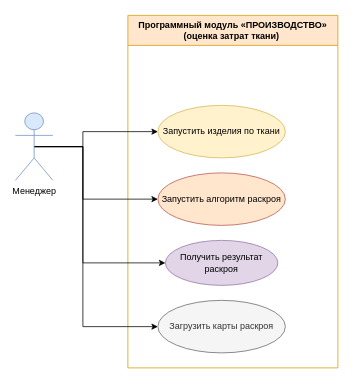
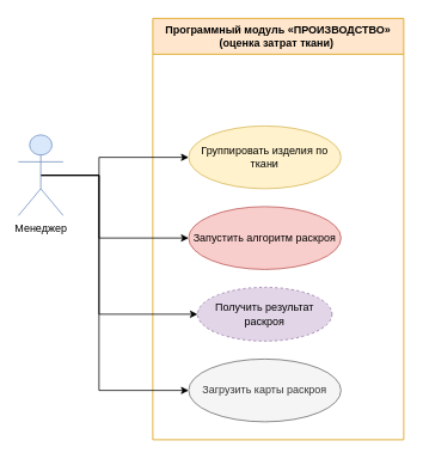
  <mxCell id="0" />
  <mxCell id="1" parent="0" />
  <mxCell id="2" value="Программный модуль «ПРОИЗВОДСТВО» (оценка затрат ткани)&amp;nbsp;" style="swimlane;whiteSpace=wrap;html=1;startSize=40;fillColor=#ffe6cc;strokeColor=#d79b00;" vertex="1" parent="1"><mxGeometry x="170" width="280" height="470" as="geometry" y="20" /></mxCell>
- <mxCell id="3" value="Запустить изделия по ткани" style="ellipse;whiteSpace=wrap;html=1;fillColor=#fff2cc;strokeColor=#d6b656;" vertex="1" parent="2"><mxGeometry x="40" y="120" width="170" height="70" as="geometry" /></mxCell>
- <mxCell id="4" value="Получить результат раскроя" style="ellipse;whiteSpace=wrap;html=1;fillColor=#e1d5e7;strokeColor=#9673a6;" vertex="1" parent="2"><mxGeometry x="50" y="300" width="150" height="60" as="geometry" /></mxCell>
- <mxCell id="5" value="Запустить алгоритм раскроя" style="ellipse;whiteSpace=wrap;html=1;fillColor=#ffe6cc;strokeColor=#b85450;" vertex="1" parent="2"><mxGeometry x="40" y="210" width="170" height="70" as="geometry" /></mxCell>
+ <mxCell id="3" value="Группировать изделия по ткани" style="ellipse;whiteSpace=wrap;html=1;fillColor=#fff2cc;strokeColor=#d6b656;" vertex="1" parent="2"><mxGeometry x="40" y="120" width="170" height="70" as="geometry" /></mxCell>
+ <mxCell id="4" value="Получить результат раскроя" style="ellipse;whiteSpace=wrap;html=1;fillColor=#e1d5e7;strokeColor=#9673a6;dashed=1;" vertex="1" parent="2"><mxGeometry x="50" y="300" width="150" height="60" as="geometry" /></mxCell>
+ <mxCell id="5" value="Запустить алгоритм раскроя" style="ellipse;whiteSpace=wrap;html=1;fillColor=#f8cecc;strokeColor=#b85450;" vertex="1" parent="2"><mxGeometry x="40" y="210" width="170" height="70" as="geometry" /></mxCell>
  <mxCell id="6" value="Загрузить карты раскроя" style="ellipse;whiteSpace=wrap;html=1;fillColor=#f5f5f5;fontColor=#333333;strokeColor=#666666;" vertex="1" parent="2"><mxGeometry x="40" y="380" width="170" height="70" as="geometry" /></mxCell>
  <mxCell id="7" style="edgeStyle=orthogonalEdgeStyle;rounded=0;orthogonalLoop=1;jettySize=auto;html=1;exitX=0.5;exitY=0.5;exitDx=0;exitDy=0;exitPerimeter=0;entryX=0;entryY=0.5;entryDx=0;entryDy=0;" edge="1" parent="1" source="11" target="3"><mxGeometry relative="1" as="geometry"><Array as="points"><mxPoint x="110" y="195" /><mxPoint x="110" y="175" /></Array></mxGeometry></mxCell>
  <mxCell id="8" style="edgeStyle=orthogonalEdgeStyle;rounded=0;orthogonalLoop=1;jettySize=auto;html=1;exitX=0.5;exitY=0.5;exitDx=0;exitDy=0;exitPerimeter=0;entryX=0;entryY=0.5;entryDx=0;entryDy=0;" edge="1" parent="1" source="11" target="5"><mxGeometry relative="1" as="geometry"><Array as="points"><mxPoint x="110" y="195" /><mxPoint x="110" y="265" /></Array></mxGeometry></mxCell>
  <mxCell id="9" style="edgeStyle=orthogonalEdgeStyle;rounded=0;orthogonalLoop=1;jettySize=auto;html=1;exitX=0.5;exitY=0.5;exitDx=0;exitDy=0;exitPerimeter=0;entryX=0;entryY=0.5;entryDx=0;entryDy=0;" edge="1" parent="1" source="11" target="4"><mxGeometry relative="1" as="geometry"><Array as="points"><mxPoint x="110" y="195" /><mxPoint x="110" y="350" /></Array></mxGeometry></mxCell>
  <mxCell id="10" style="edgeStyle=orthogonalEdgeStyle;rounded=0;orthogonalLoop=1;jettySize=auto;html=1;exitX=0.5;exitY=0.5;exitDx=0;exitDy=0;exitPerimeter=0;entryX=0;entryY=0.5;entryDx=0;entryDy=0;" edge="1" parent="1" source="11" target="6"><mxGeometry relative="1" as="geometry"><Array as="points"><mxPoint x="110" y="195" /><mxPoint x="110" y="435" /></Array></mxGeometry></mxCell>
  <mxCell id="11" value="Менеджер" style="shape=umlActor;verticalLabelPosition=bottom;verticalAlign=top;html=1;outlineConnect=0;fillColor=#dae8fc;strokeColor=#6c8ebf;" vertex="1" parent="1"><mxGeometry x="20" y="150" width="50" height="90" as="geometry" /></mxCell>
